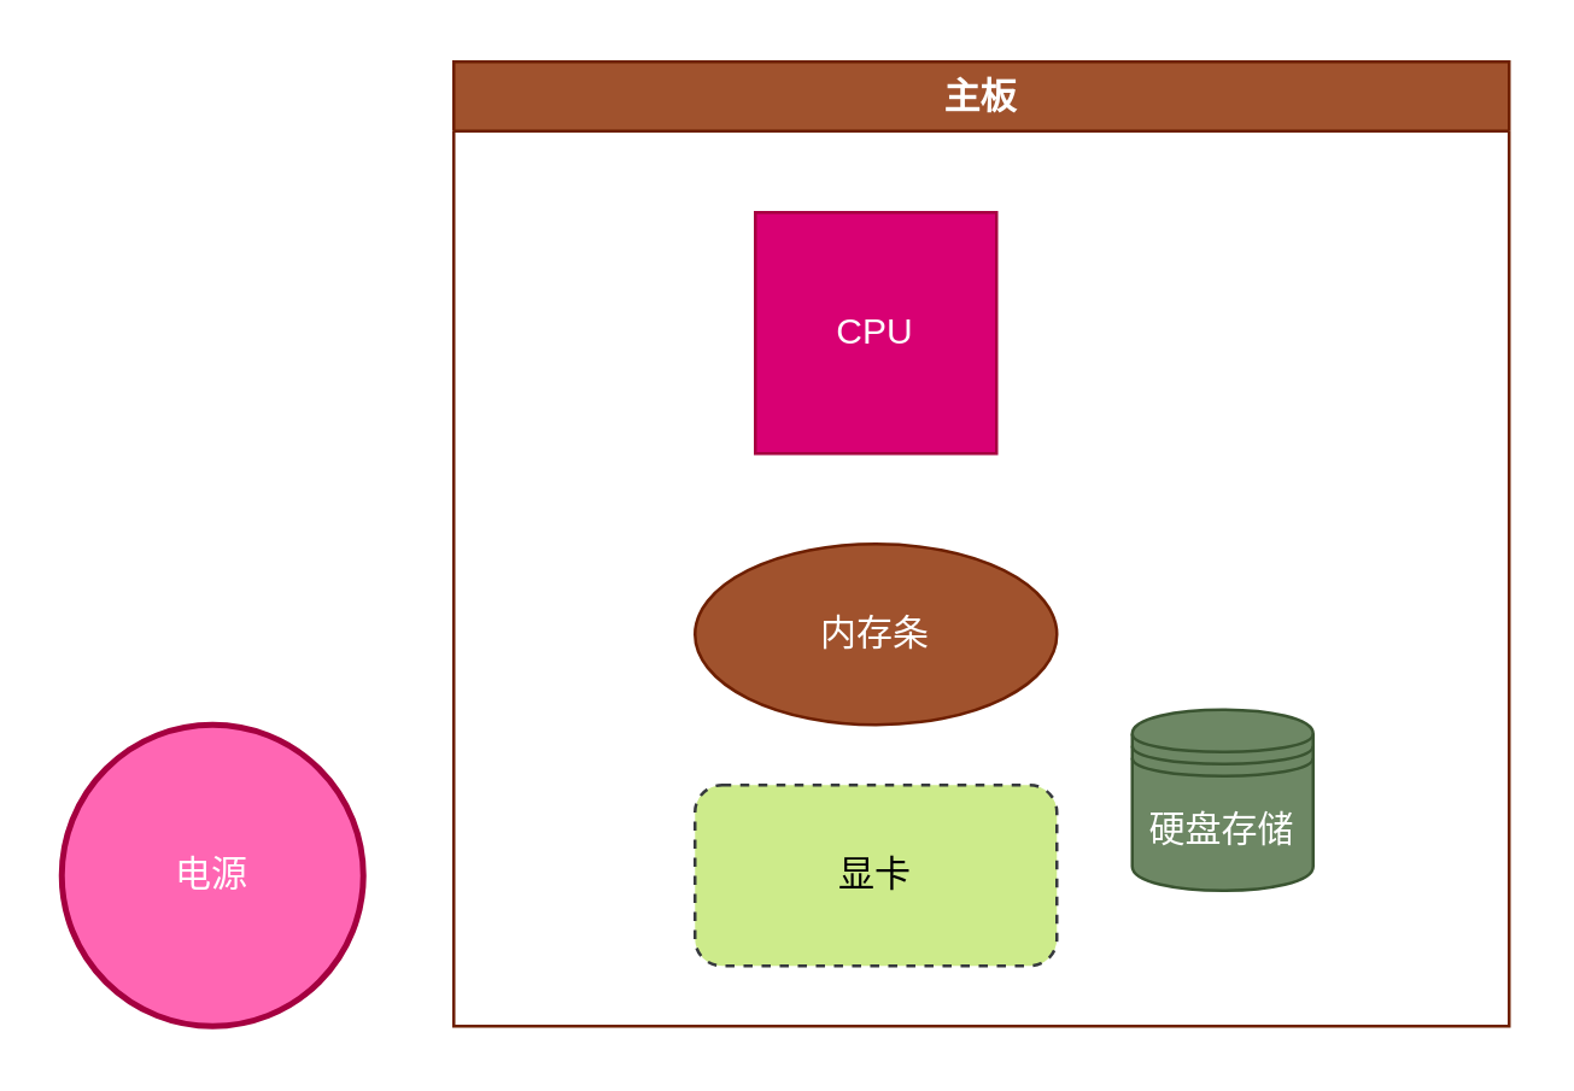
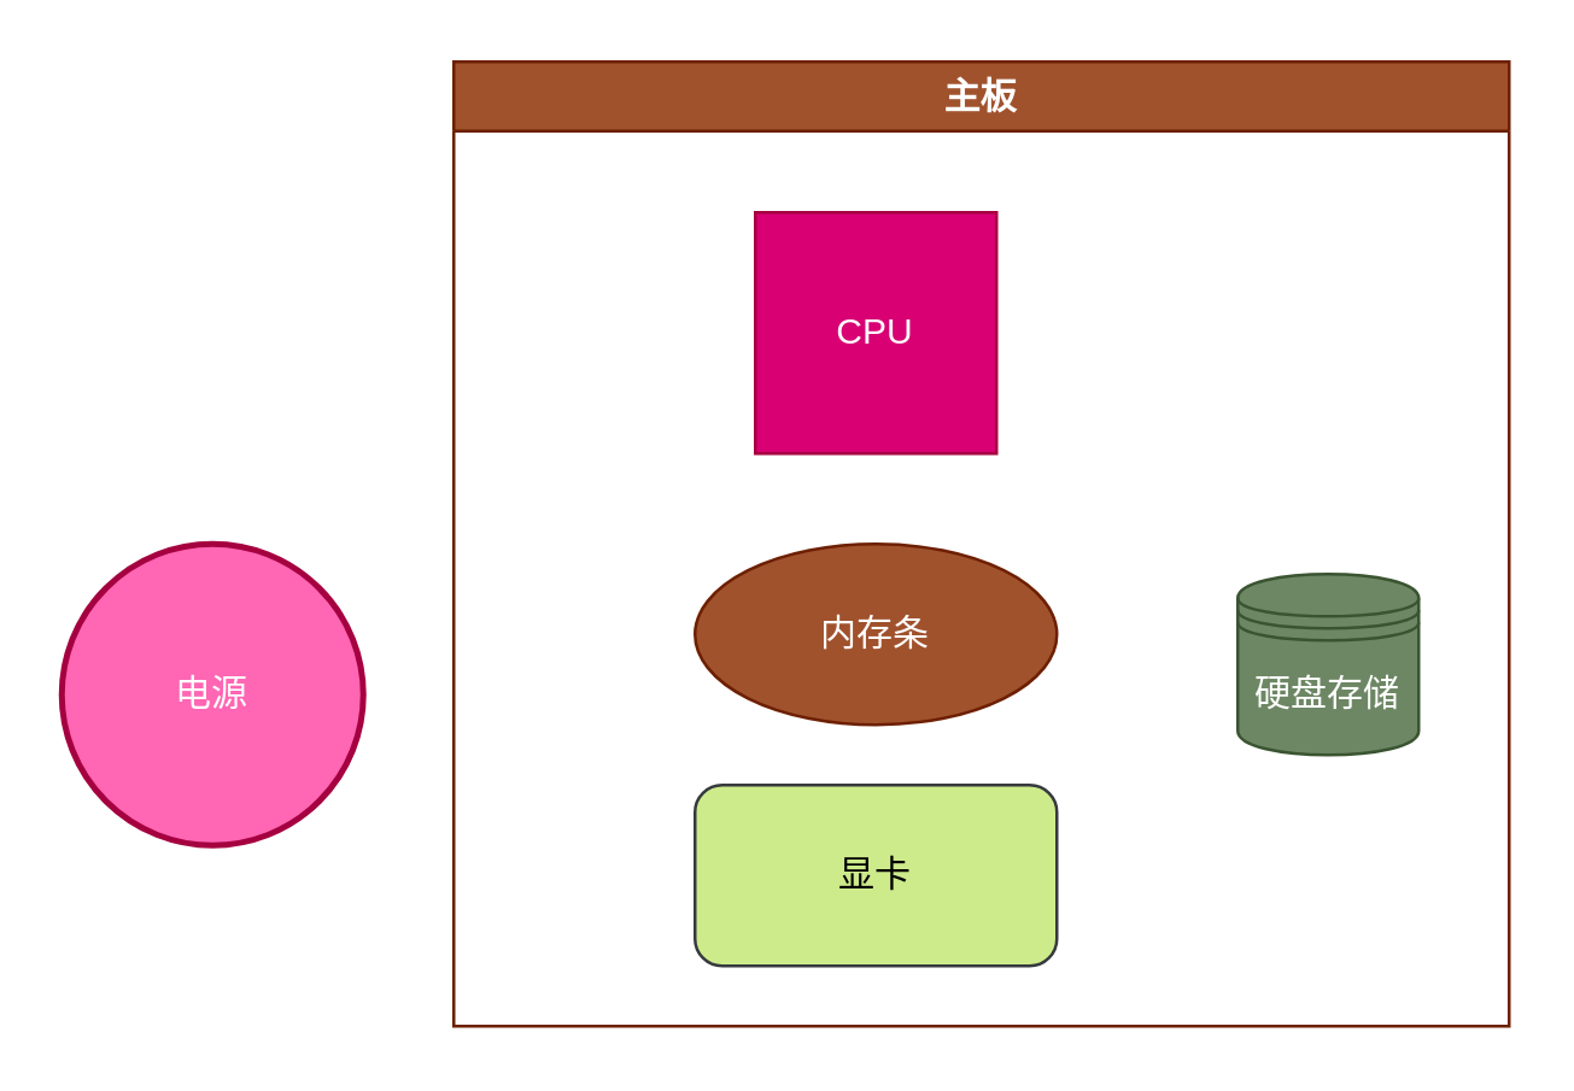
  <mxCell id="0" />
  <mxCell id="1" parent="0" />
  <mxCell id="2" value="主板" style="swimlane;whiteSpace=wrap;html=1;fillColor=#a0522d;fontColor=#ffffff;strokeColor=#6D1F00;" vertex="1" parent="1"><mxGeometry x="150" y="20" width="350" height="320" as="geometry" /></mxCell>
  <mxCell id="3" value="CPU" style="whiteSpace=wrap;html=1;aspect=fixed;fillColor=#d80073;strokeColor=#A50040;fontColor=#ffffff;" vertex="1" parent="2"><mxGeometry x="100" y="50" width="80" height="80" as="geometry" /></mxCell>
- <mxCell id="4" value="硬盘存储" style="shape=datastore;whiteSpace=wrap;html=1;fillColor=#6d8764;fontColor=#ffffff;strokeColor=#3A5431;" vertex="1" parent="2"><mxGeometry x="225" y="215" width="60" height="60" as="geometry" /></mxCell>
+ <mxCell id="4" value="硬盘存储" style="shape=datastore;whiteSpace=wrap;html=1;fillColor=#6d8764;fontColor=#ffffff;strokeColor=#3A5431;" vertex="1" parent="2"><mxGeometry x="260" y="170" width="60" height="60" as="geometry" /></mxCell>
  <mxCell id="5" value="内存条" style="ellipse;whiteSpace=wrap;html=1;fillColor=#a0522d;fontColor=#ffffff;strokeColor=#6D1F00;" vertex="1" parent="2"><mxGeometry x="80" y="160" width="120" height="60" as="geometry" /></mxCell>
- <mxCell id="6" value="显卡" style="rounded=1;whiteSpace=wrap;html=1;fillColor=#cdeb8b;strokeColor=#36393d;dashed=1;" vertex="1" parent="2"><mxGeometry x="80" y="240" width="120" height="60" as="geometry" /></mxCell>
- <mxCell id="7" value="电源" style="strokeWidth=2;html=1;shape=mxgraph.flowchart.start_2;whiteSpace=wrap;fillColor=#FF66B3;strokeColor=#A50040;fontColor=#ffffff;" vertex="1" parent="1"><mxGeometry x="20" y="240" width="100" height="100" as="geometry" /></mxCell>
+ <mxCell id="6" value="显卡" style="rounded=1;whiteSpace=wrap;html=1;fillColor=#cdeb8b;strokeColor=#36393d;" vertex="1" parent="2"><mxGeometry x="80" y="240" width="120" height="60" as="geometry" /></mxCell>
+ <mxCell id="7" value="电源" style="strokeWidth=2;html=1;shape=mxgraph.flowchart.start_2;whiteSpace=wrap;fillColor=#FF66B3;strokeColor=#A50040;fontColor=#ffffff;" vertex="1" parent="1"><mxGeometry x="20" y="180" width="100" height="100" as="geometry" /></mxCell>
